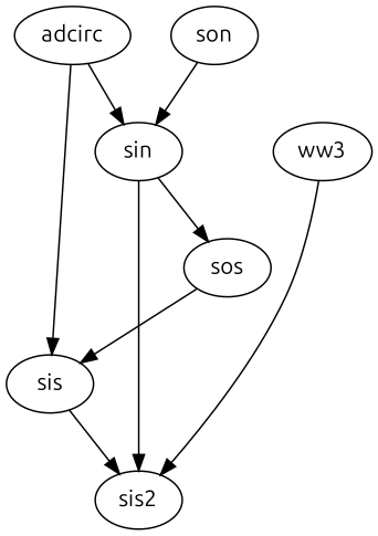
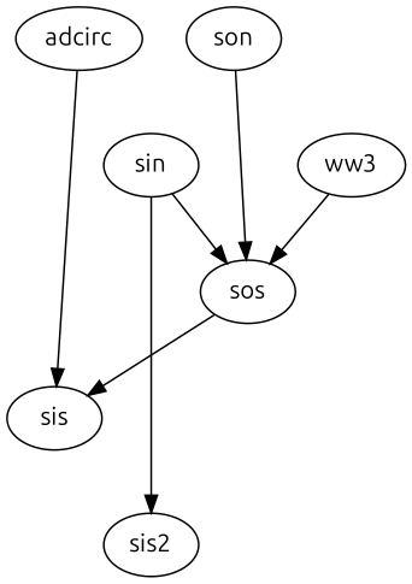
  digraph {
    fontname=Ubuntu
    node [fontname=Ubuntu]
    edge [fontname=Ubuntu]
    son
    sin
    n3 [label=sis2]
    sos
    adcirc
    sis
    ww3
-   son -> sin
+   son -> sos
    sin -> n3
    sin -> sos
    sos -> sis
-   adcirc -> sin
    adcirc -> sis
-   sis -> n3
-   ww3 -> n3
+   ww3 -> sos
  }
